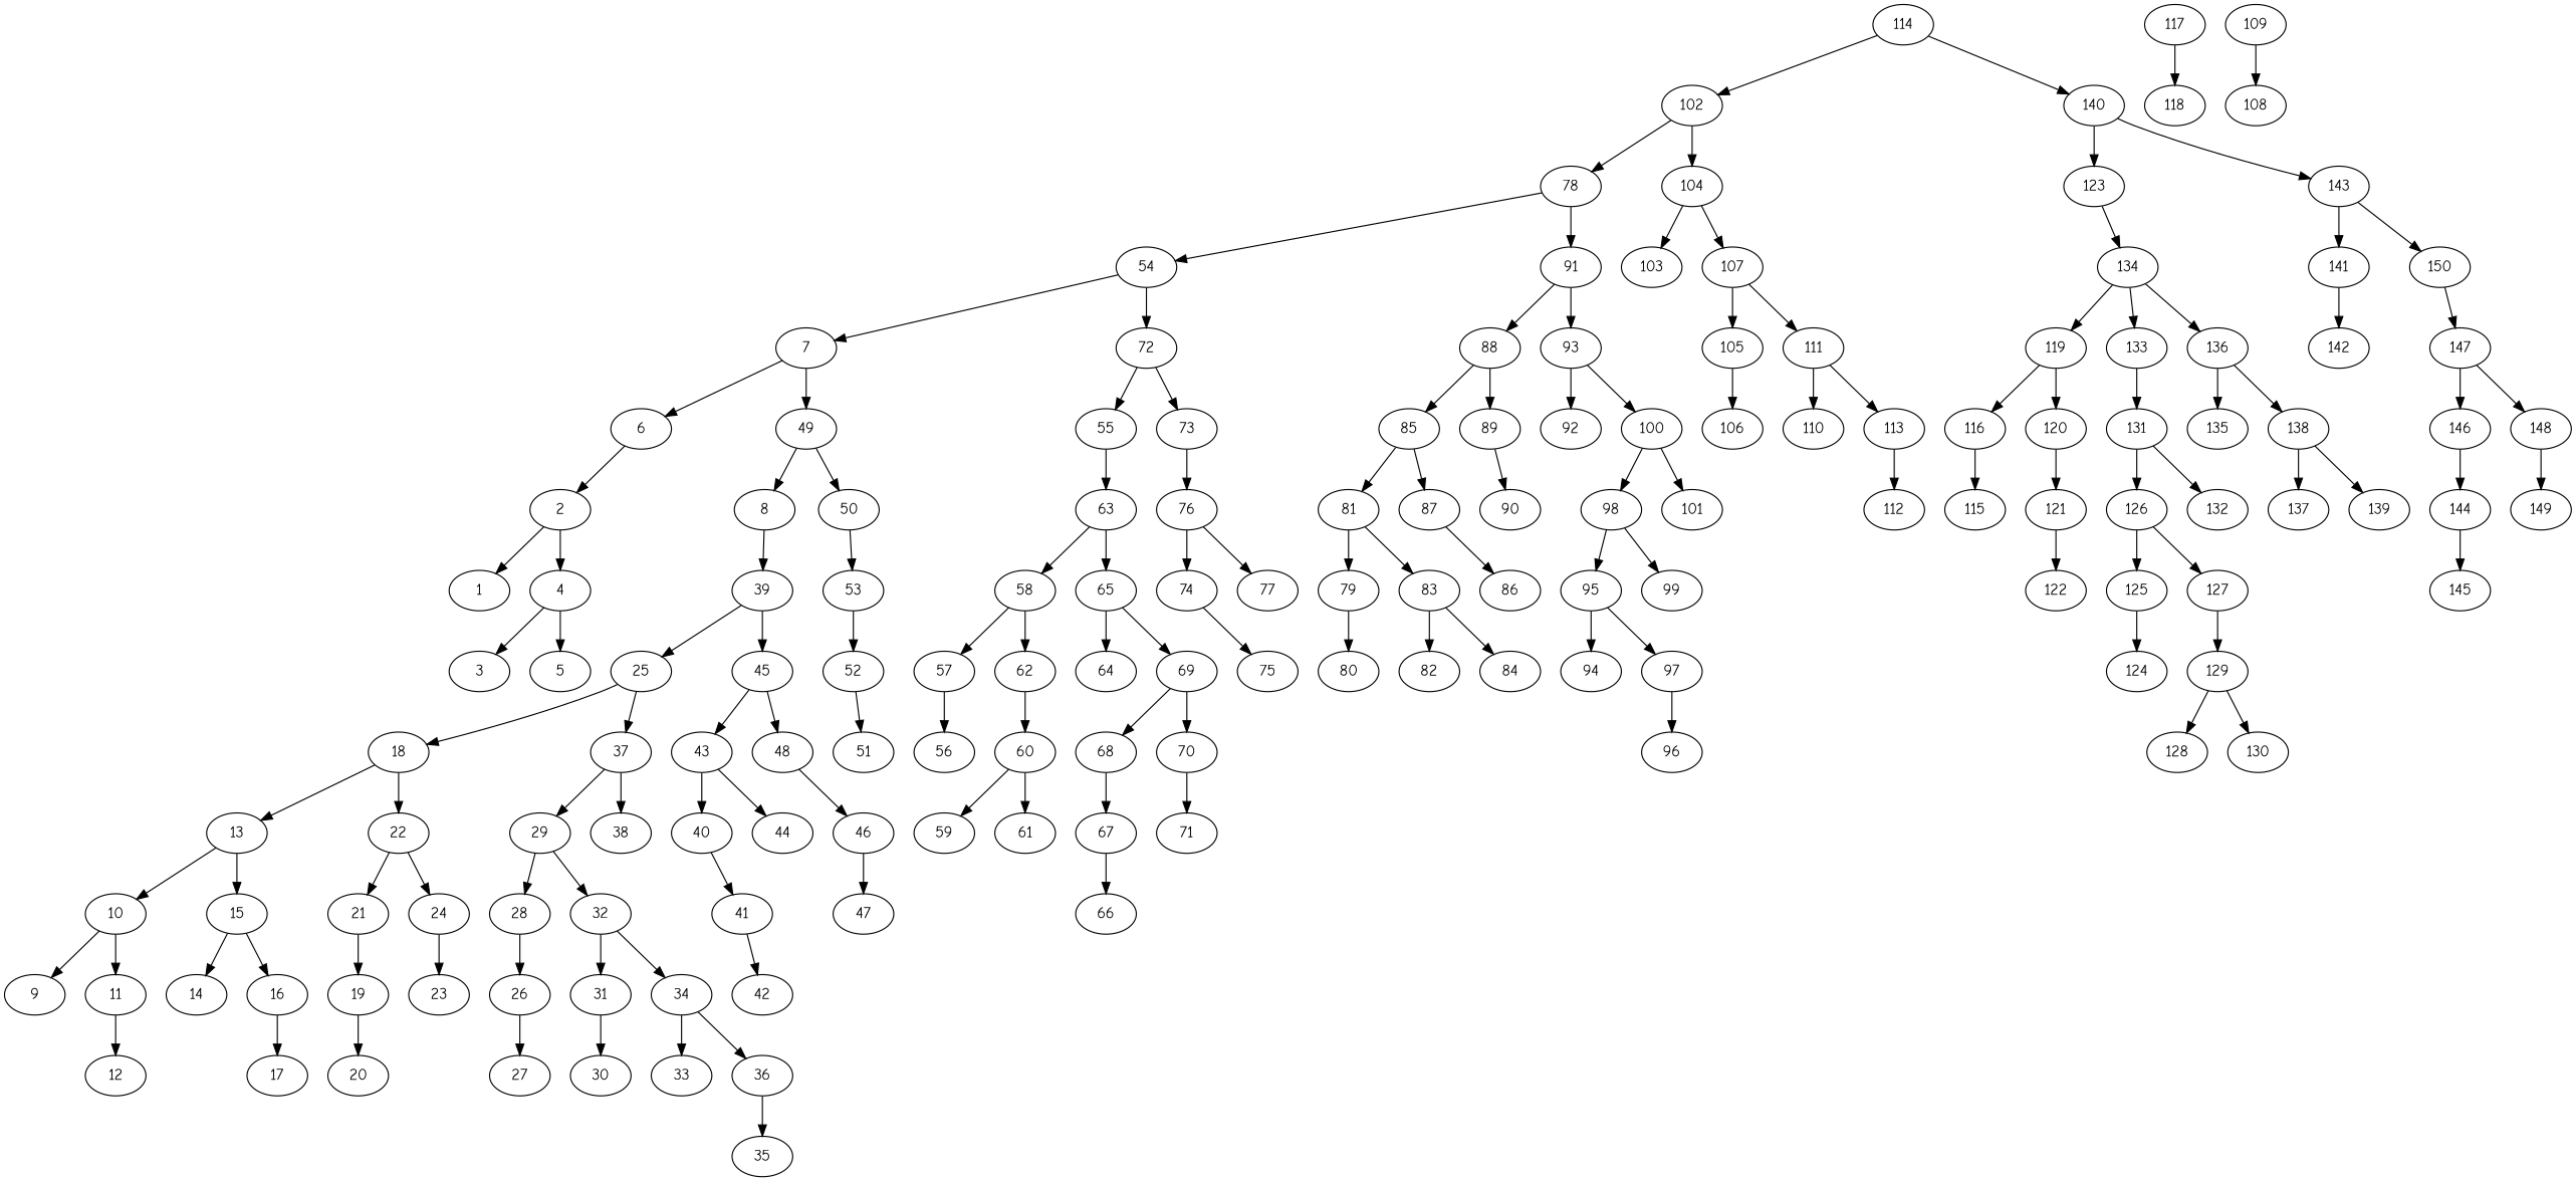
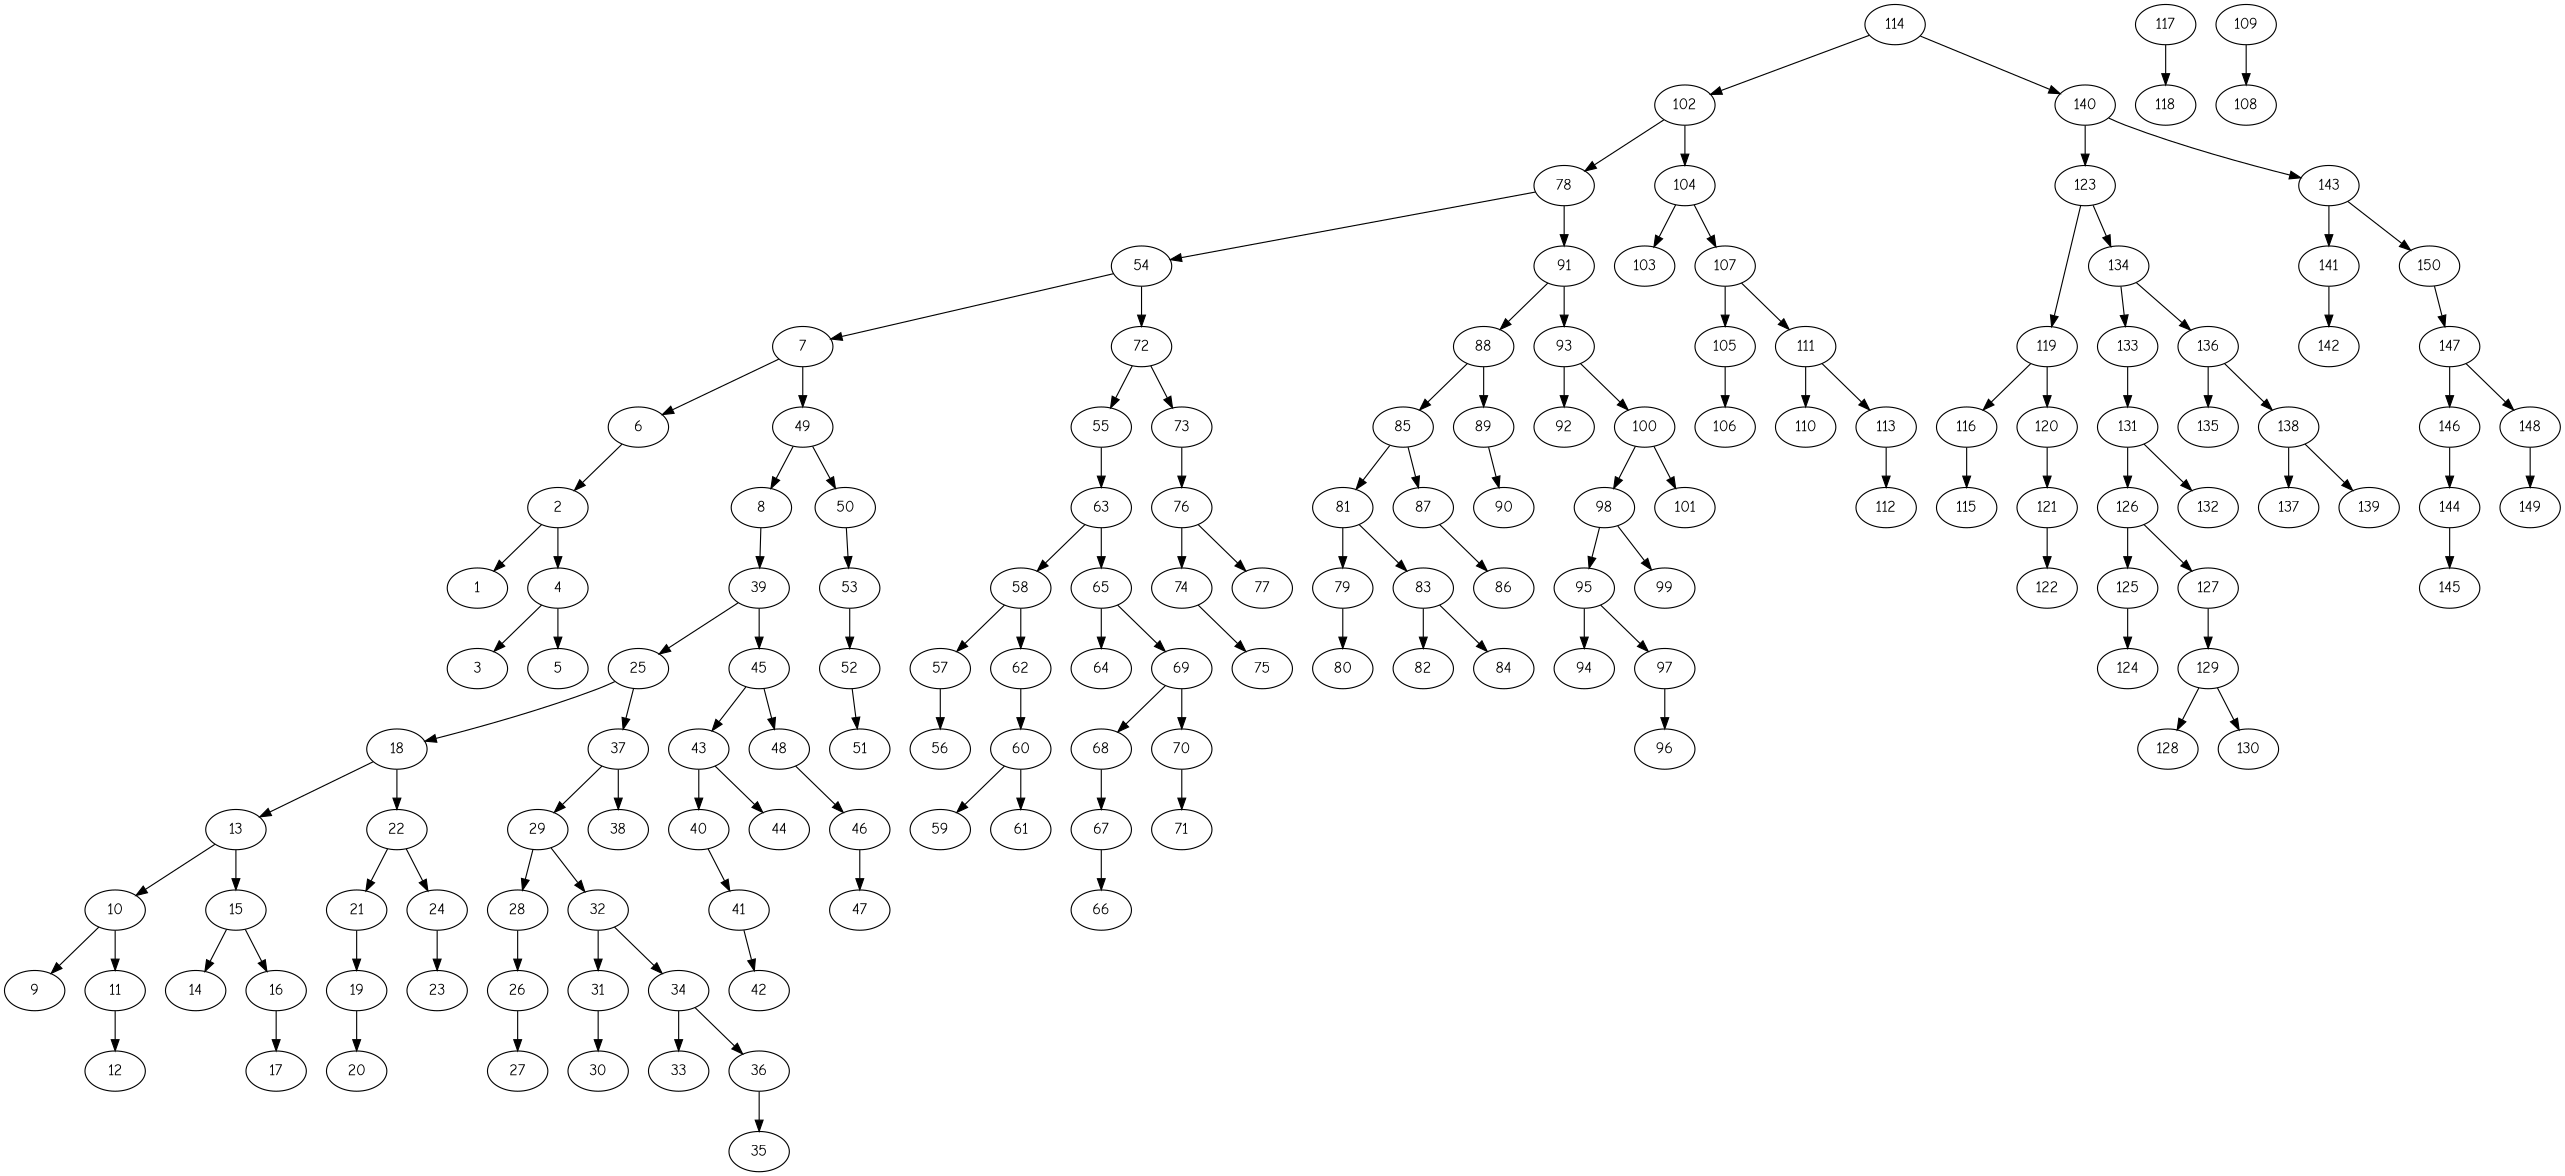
  digraph {
    fontname="Comic Neue"
    node [fontname="Comic Neue"]
    edge [fontname="Comic Neue"]
    102
    78
    104
    54
    91
    103
    107
    114
    140
    123
    143
    119
    134
    141
    150
    7
    72
    88
    93
    105
    111
    116
    120
    133
    136
    142
    147
    6
    49
    55
    73
    85
    89
    92
    100
    106
    110
    113
    115
    121
    131
    135
    138
    146
    148
    2
    8
    50
    63
    76
    81
    87
    90
    98
    101
    112
    117
    118
    122
    126
    132
    137
    139
    144
    149
    1
    4
    39
    53
    58
    65
    74
    77
    79
    83
    86
    95
    99
    109
    108
    125
    127
    145
    3
    5
    25
    45
    52
    57
    62
    64
    69
    75
    80
    82
    84
    94
    97
    124
    129
    18
    37
    43
    48
    51
    56
    60
    68
    70
    96
    128
    130
    13
    22
    29
    38
    40
    44
    46
    59
    61
    67
    71
    10
    15
    21
    24
    28
    32
    41
    47
    66
    9
    11
    14
    16
    19
    23
    26
    31
    34
    42
    12
    17
    20
    27
    30
    33
    36
    35
    102 -> 78
    102 -> 104
    78 -> 54
    78 -> 91
    104 -> 103
    104 -> 107
    54 -> 7
    54 -> 72
    91 -> 88
    91 -> 93
    107 -> 105
    107 -> 111
    114 -> 102
    114 -> 140
    140 -> 123
    140 -> 143
-   134 -> 119
+   123 -> 119
    123 -> 134
    143 -> 141
    143 -> 150
    119 -> 116
    119 -> 120
    134 -> 133
    134 -> 136
    141 -> 142
    150 -> 147
    7 -> 6
    7 -> 49
    72 -> 55
    72 -> 73
    88 -> 85
    88 -> 89
    93 -> 92
    93 -> 100
    105 -> 106
    111 -> 110
    111 -> 113
    116 -> 115
    120 -> 121
    133 -> 131
    136 -> 135
    136 -> 138
    147 -> 146
    147 -> 148
    6 -> 2
    49 -> 8
    49 -> 50
    55 -> 63
    73 -> 76
    85 -> 81
    85 -> 87
    89 -> 90
    100 -> 98
    100 -> 101
    113 -> 112
    121 -> 122
    131 -> 126
    131 -> 132
    138 -> 137
    138 -> 139
    146 -> 144
    148 -> 149
    2 -> 1
    2 -> 4
    8 -> 39
    50 -> 53
    63 -> 58
    63 -> 65
    76 -> 74
    76 -> 77
    81 -> 79
    81 -> 83
    87 -> 86
    98 -> 95
    98 -> 99
    117 -> 118
    126 -> 125
    126 -> 127
    144 -> 145
    4 -> 3
    4 -> 5
    39 -> 25
    39 -> 45
    53 -> 52
    58 -> 57
    58 -> 62
    65 -> 64
    65 -> 69
    74 -> 75
    79 -> 80
    83 -> 82
    83 -> 84
    95 -> 94
    95 -> 97
    109 -> 108
    125 -> 124
    127 -> 129
    25 -> 18
    25 -> 37
    45 -> 43
    45 -> 48
    52 -> 51
    57 -> 56
    62 -> 60
    69 -> 68
    69 -> 70
    97 -> 96
    129 -> 128
    129 -> 130
    18 -> 13
    18 -> 22
    37 -> 29
    37 -> 38
    43 -> 40
    43 -> 44
    48 -> 46
    60 -> 59
    60 -> 61
    68 -> 67
    70 -> 71
    13 -> 10
    13 -> 15
    22 -> 21
    22 -> 24
    29 -> 28
    29 -> 32
    40 -> 41
    46 -> 47
    67 -> 66
    10 -> 9
    10 -> 11
    15 -> 14
    15 -> 16
    21 -> 19
    24 -> 23
    28 -> 26
    32 -> 31
    32 -> 34
    41 -> 42
    11 -> 12
    16 -> 17
    19 -> 20
    26 -> 27
    31 -> 30
    34 -> 33
    34 -> 36
    36 -> 35
  }
